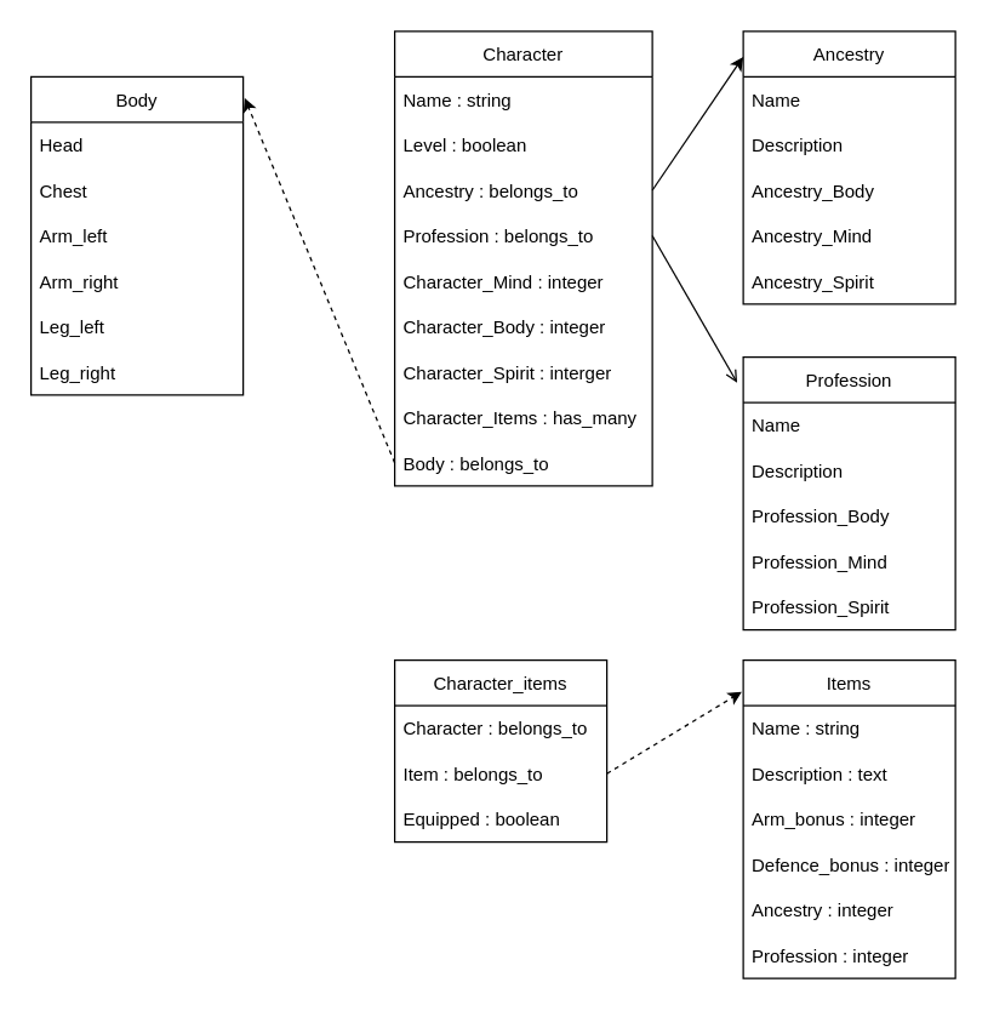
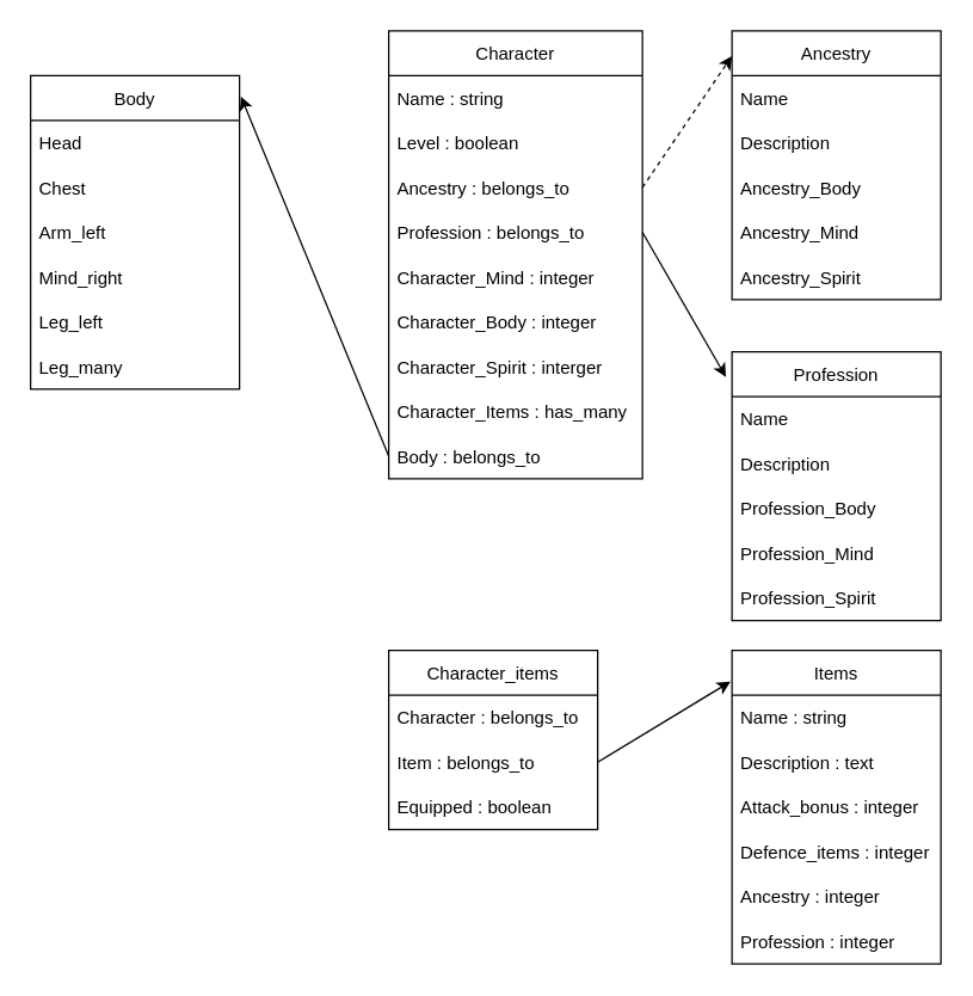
  <mxCell id="0" />
  <mxCell id="1" parent="0" />
  <mxCell id="2" value="Character" style="swimlane;fontStyle=0;childLayout=stackLayout;horizontal=1;startSize=30;horizontalStack=0;resizeParent=1;resizeParentMax=0;resizeLast=0;collapsible=1;marginBottom=0;" vertex="1" parent="1"><mxGeometry x="260" y="20" width="170" height="300" as="geometry" /></mxCell>
  <mxCell id="3" value="Name : string" style="text;strokeColor=none;fillColor=none;align=left;verticalAlign=middle;spacingLeft=4;spacingRight=4;overflow=hidden;points=[[0,0.5],[1,0.5]];portConstraint=eastwest;rotatable=0;" vertex="1" parent="2"><mxGeometry y="30" width="170" height="30" as="geometry" /></mxCell>
  <mxCell id="4" value="Level : boolean" style="text;strokeColor=none;fillColor=none;align=left;verticalAlign=middle;spacingLeft=4;spacingRight=4;overflow=hidden;points=[[0,0.5],[1,0.5]];portConstraint=eastwest;rotatable=0;" vertex="1" parent="2"><mxGeometry y="60" width="170" height="30" as="geometry" /></mxCell>
  <mxCell id="5" value="Ancestry : belongs_to" style="text;strokeColor=none;fillColor=none;align=left;verticalAlign=middle;spacingLeft=4;spacingRight=4;overflow=hidden;points=[[0,0.5],[1,0.5]];portConstraint=eastwest;rotatable=0;" vertex="1" parent="2"><mxGeometry y="90" width="170" height="30" as="geometry" /></mxCell>
  <mxCell id="6" value="Profession : belongs_to" style="text;strokeColor=none;fillColor=none;align=left;verticalAlign=middle;spacingLeft=4;spacingRight=4;overflow=hidden;points=[[0,0.5],[1,0.5]];portConstraint=eastwest;rotatable=0;" vertex="1" parent="2"><mxGeometry y="120" width="170" height="30" as="geometry" /></mxCell>
  <mxCell id="7" value="Character_Mind : integer" style="text;strokeColor=none;fillColor=none;align=left;verticalAlign=middle;spacingLeft=4;spacingRight=4;overflow=hidden;points=[[0,0.5],[1,0.5]];portConstraint=eastwest;rotatable=0;" vertex="1" parent="2"><mxGeometry y="150" width="170" height="30" as="geometry" /></mxCell>
  <mxCell id="8" value="Character_Body : integer" style="text;strokeColor=none;fillColor=none;align=left;verticalAlign=middle;spacingLeft=4;spacingRight=4;overflow=hidden;points=[[0,0.5],[1,0.5]];portConstraint=eastwest;rotatable=0;" vertex="1" parent="2"><mxGeometry y="180" width="170" height="30" as="geometry" /></mxCell>
  <mxCell id="9" value="Character_Spirit : interger" style="text;strokeColor=none;fillColor=none;align=left;verticalAlign=middle;spacingLeft=4;spacingRight=4;overflow=hidden;points=[[0,0.5],[1,0.5]];portConstraint=eastwest;rotatable=0;" vertex="1" parent="2"><mxGeometry y="210" width="170" height="30" as="geometry" /></mxCell>
  <mxCell id="10" value="Character_Items : has_many" style="text;strokeColor=none;fillColor=none;align=left;verticalAlign=middle;spacingLeft=4;spacingRight=4;overflow=hidden;points=[[0,0.5],[1,0.5]];portConstraint=eastwest;rotatable=0;" vertex="1" parent="2"><mxGeometry y="240" width="170" height="30" as="geometry" /></mxCell>
  <mxCell id="11" value="Body : belongs_to" style="text;strokeColor=none;fillColor=none;align=left;verticalAlign=middle;spacingLeft=4;spacingRight=4;overflow=hidden;points=[[0,0.5],[1,0.5]];portConstraint=eastwest;rotatable=0;" vertex="1" parent="2"><mxGeometry y="270" width="170" height="30" as="geometry" /></mxCell>
  <mxCell id="12" value="Ancestry" style="swimlane;fontStyle=0;childLayout=stackLayout;horizontal=1;startSize=30;horizontalStack=0;resizeParent=1;resizeParentMax=0;resizeLast=0;collapsible=1;marginBottom=0;" vertex="1" parent="1"><mxGeometry x="490" y="20" width="140" height="180" as="geometry" /></mxCell>
  <mxCell id="13" value="Name" style="text;strokeColor=none;fillColor=none;align=left;verticalAlign=middle;spacingLeft=4;spacingRight=4;overflow=hidden;points=[[0,0.5],[1,0.5]];portConstraint=eastwest;rotatable=0;" vertex="1" parent="12"><mxGeometry y="30" width="140" height="30" as="geometry" /></mxCell>
  <mxCell id="14" value="Description" style="text;strokeColor=none;fillColor=none;align=left;verticalAlign=middle;spacingLeft=4;spacingRight=4;overflow=hidden;points=[[0,0.5],[1,0.5]];portConstraint=eastwest;rotatable=0;" vertex="1" parent="12"><mxGeometry y="60" width="140" height="30" as="geometry" /></mxCell>
  <mxCell id="15" value="Ancestry_Body" style="text;strokeColor=none;fillColor=none;align=left;verticalAlign=middle;spacingLeft=4;spacingRight=4;overflow=hidden;points=[[0,0.5],[1,0.5]];portConstraint=eastwest;rotatable=0;" vertex="1" parent="12"><mxGeometry y="90" width="140" height="30" as="geometry" /></mxCell>
  <mxCell id="16" value="Ancestry_Mind" style="text;strokeColor=none;fillColor=none;align=left;verticalAlign=middle;spacingLeft=4;spacingRight=4;overflow=hidden;points=[[0,0.5],[1,0.5]];portConstraint=eastwest;rotatable=0;" vertex="1" parent="12"><mxGeometry y="120" width="140" height="30" as="geometry" /></mxCell>
  <mxCell id="17" value="Ancestry_Spirit" style="text;strokeColor=none;fillColor=none;align=left;verticalAlign=middle;spacingLeft=4;spacingRight=4;overflow=hidden;points=[[0,0.5],[1,0.5]];portConstraint=eastwest;rotatable=0;" vertex="1" parent="12"><mxGeometry y="150" width="140" height="30" as="geometry" /></mxCell>
  <mxCell id="18" value="Profession" style="swimlane;fontStyle=0;childLayout=stackLayout;horizontal=1;startSize=30;horizontalStack=0;resizeParent=1;resizeParentMax=0;resizeLast=0;collapsible=1;marginBottom=0;" vertex="1" parent="1"><mxGeometry x="490" y="235" width="140" height="180" as="geometry" /></mxCell>
  <mxCell id="19" value="Name" style="text;strokeColor=none;fillColor=none;align=left;verticalAlign=middle;spacingLeft=4;spacingRight=4;overflow=hidden;points=[[0,0.5],[1,0.5]];portConstraint=eastwest;rotatable=0;" vertex="1" parent="18"><mxGeometry y="30" width="140" height="30" as="geometry" /></mxCell>
  <mxCell id="20" value="Description" style="text;strokeColor=none;fillColor=none;align=left;verticalAlign=middle;spacingLeft=4;spacingRight=4;overflow=hidden;points=[[0,0.5],[1,0.5]];portConstraint=eastwest;rotatable=0;" vertex="1" parent="18"><mxGeometry y="60" width="140" height="30" as="geometry" /></mxCell>
  <mxCell id="21" value="Profession_Body" style="text;strokeColor=none;fillColor=none;align=left;verticalAlign=middle;spacingLeft=4;spacingRight=4;overflow=hidden;points=[[0,0.5],[1,0.5]];portConstraint=eastwest;rotatable=0;" vertex="1" parent="18"><mxGeometry y="90" width="140" height="30" as="geometry" /></mxCell>
  <mxCell id="22" value="Profession_Mind" style="text;strokeColor=none;fillColor=none;align=left;verticalAlign=middle;spacingLeft=4;spacingRight=4;overflow=hidden;points=[[0,0.5],[1,0.5]];portConstraint=eastwest;rotatable=0;" vertex="1" parent="18"><mxGeometry y="120" width="140" height="30" as="geometry" /></mxCell>
  <mxCell id="23" value="Profession_Spirit" style="text;strokeColor=none;fillColor=none;align=left;verticalAlign=middle;spacingLeft=4;spacingRight=4;overflow=hidden;points=[[0,0.5],[1,0.5]];portConstraint=eastwest;rotatable=0;" vertex="1" parent="18"><mxGeometry y="150" width="140" height="30" as="geometry" /></mxCell>
  <mxCell id="24" value="Items" style="swimlane;fontStyle=0;childLayout=stackLayout;horizontal=1;startSize=30;horizontalStack=0;resizeParent=1;resizeParentMax=0;resizeLast=0;collapsible=1;marginBottom=0;" vertex="1" parent="1"><mxGeometry x="490" y="435" width="140" height="210" as="geometry" /></mxCell>
  <mxCell id="25" value="Name : string" style="text;strokeColor=none;fillColor=none;align=left;verticalAlign=middle;spacingLeft=4;spacingRight=4;overflow=hidden;points=[[0,0.5],[1,0.5]];portConstraint=eastwest;rotatable=0;" vertex="1" parent="24"><mxGeometry y="30" width="140" height="30" as="geometry" /></mxCell>
  <mxCell id="26" value="Description : text" style="text;strokeColor=none;fillColor=none;align=left;verticalAlign=middle;spacingLeft=4;spacingRight=4;overflow=hidden;points=[[0,0.5],[1,0.5]];portConstraint=eastwest;rotatable=0;" vertex="1" parent="24"><mxGeometry y="60" width="140" height="30" as="geometry" /></mxCell>
- <mxCell id="27" value="Arm_bonus : integer" style="text;strokeColor=none;fillColor=none;align=left;verticalAlign=middle;spacingLeft=4;spacingRight=4;overflow=hidden;points=[[0,0.5],[1,0.5]];portConstraint=eastwest;rotatable=0;" vertex="1" parent="24"><mxGeometry y="90" width="140" height="30" as="geometry" /></mxCell>
- <mxCell id="28" value="Defence_bonus : integer" style="text;strokeColor=none;fillColor=none;align=left;verticalAlign=middle;spacingLeft=4;spacingRight=4;overflow=hidden;points=[[0,0.5],[1,0.5]];portConstraint=eastwest;rotatable=0;" vertex="1" parent="24"><mxGeometry y="120" width="140" height="30" as="geometry" /></mxCell>
+ <mxCell id="27" value="Attack_bonus : integer" style="text;strokeColor=none;fillColor=none;align=left;verticalAlign=middle;spacingLeft=4;spacingRight=4;overflow=hidden;points=[[0,0.5],[1,0.5]];portConstraint=eastwest;rotatable=0;" vertex="1" parent="24"><mxGeometry y="90" width="140" height="30" as="geometry" /></mxCell>
+ <mxCell id="28" value="Defence_items : integer" style="text;strokeColor=none;fillColor=none;align=left;verticalAlign=middle;spacingLeft=4;spacingRight=4;overflow=hidden;points=[[0,0.5],[1,0.5]];portConstraint=eastwest;rotatable=0;" vertex="1" parent="24"><mxGeometry y="120" width="140" height="30" as="geometry" /></mxCell>
  <mxCell id="29" value="Ancestry : integer" style="text;strokeColor=none;fillColor=none;align=left;verticalAlign=middle;spacingLeft=4;spacingRight=4;overflow=hidden;points=[[0,0.5],[1,0.5]];portConstraint=eastwest;rotatable=0;" vertex="1" parent="24"><mxGeometry y="150" width="140" height="30" as="geometry" /></mxCell>
  <mxCell id="30" value="Profession : integer" style="text;strokeColor=none;fillColor=none;align=left;verticalAlign=middle;spacingLeft=4;spacingRight=4;overflow=hidden;points=[[0,0.5],[1,0.5]];portConstraint=eastwest;rotatable=0;" vertex="1" parent="24"><mxGeometry y="180" width="140" height="30" as="geometry" /></mxCell>
  <mxCell id="31" value="Body" style="swimlane;fontStyle=0;childLayout=stackLayout;horizontal=1;startSize=30;horizontalStack=0;resizeParent=1;resizeParentMax=0;resizeLast=0;collapsible=1;marginBottom=0;" vertex="1" parent="1"><mxGeometry x="20" y="50" width="140" height="210" as="geometry" /></mxCell>
  <mxCell id="32" value="Head " style="text;strokeColor=none;fillColor=none;align=left;verticalAlign=middle;spacingLeft=4;spacingRight=4;overflow=hidden;points=[[0,0.5],[1,0.5]];portConstraint=eastwest;rotatable=0;" vertex="1" parent="31"><mxGeometry y="30" width="140" height="30" as="geometry" /></mxCell>
  <mxCell id="33" value="Chest" style="text;strokeColor=none;fillColor=none;align=left;verticalAlign=middle;spacingLeft=4;spacingRight=4;overflow=hidden;points=[[0,0.5],[1,0.5]];portConstraint=eastwest;rotatable=0;" vertex="1" parent="31"><mxGeometry y="60" width="140" height="30" as="geometry" /></mxCell>
  <mxCell id="34" value="Arm_left" style="text;strokeColor=none;fillColor=none;align=left;verticalAlign=middle;spacingLeft=4;spacingRight=4;overflow=hidden;points=[[0,0.5],[1,0.5]];portConstraint=eastwest;rotatable=0;" vertex="1" parent="31"><mxGeometry y="90" width="140" height="30" as="geometry" /></mxCell>
- <mxCell id="35" value="Arm_right" style="text;strokeColor=none;fillColor=none;align=left;verticalAlign=middle;spacingLeft=4;spacingRight=4;overflow=hidden;points=[[0,0.5],[1,0.5]];portConstraint=eastwest;rotatable=0;" vertex="1" parent="31"><mxGeometry y="120" width="140" height="30" as="geometry" /></mxCell>
+ <mxCell id="35" value="Mind_right" style="text;strokeColor=none;fillColor=none;align=left;verticalAlign=middle;spacingLeft=4;spacingRight=4;overflow=hidden;points=[[0,0.5],[1,0.5]];portConstraint=eastwest;rotatable=0;" vertex="1" parent="31"><mxGeometry y="120" width="140" height="30" as="geometry" /></mxCell>
  <mxCell id="36" value="Leg_left" style="text;strokeColor=none;fillColor=none;align=left;verticalAlign=middle;spacingLeft=4;spacingRight=4;overflow=hidden;points=[[0,0.5],[1,0.5]];portConstraint=eastwest;rotatable=0;" vertex="1" parent="31"><mxGeometry y="150" width="140" height="30" as="geometry" /></mxCell>
- <mxCell id="37" value="Leg_right" style="text;strokeColor=none;fillColor=none;align=left;verticalAlign=middle;spacingLeft=4;spacingRight=4;overflow=hidden;points=[[0,0.5],[1,0.5]];portConstraint=eastwest;rotatable=0;" vertex="1" parent="31"><mxGeometry y="180" width="140" height="30" as="geometry" /></mxCell>
- <mxCell id="38" style="edgeStyle=none;html=1;exitX=1;exitY=0.5;exitDx=0;exitDy=0;entryX=0;entryY=0.094;entryDx=0;entryDy=0;entryPerimeter=0;" edge="1" parent="1" source="5" target="12"><mxGeometry relative="1" as="geometry" /></mxCell>
- <mxCell id="39" style="edgeStyle=none;html=1;exitX=1;exitY=0.5;exitDx=0;exitDy=0;entryX=-0.029;entryY=0.094;entryDx=0;entryDy=0;entryPerimeter=0;endArrow=open;" edge="1" parent="1" source="6" target="18"><mxGeometry relative="1" as="geometry" /></mxCell>
+ <mxCell id="37" value="Leg_many" style="text;strokeColor=none;fillColor=none;align=left;verticalAlign=middle;spacingLeft=4;spacingRight=4;overflow=hidden;points=[[0,0.5],[1,0.5]];portConstraint=eastwest;rotatable=0;" vertex="1" parent="31"><mxGeometry y="180" width="140" height="30" as="geometry" /></mxCell>
+ <mxCell id="38" style="edgeStyle=none;html=1;exitX=1;exitY=0.5;exitDx=0;exitDy=0;entryX=0;entryY=0.094;entryDx=0;entryDy=0;entryPerimeter=0;dashed=1;" edge="1" parent="1" source="5" target="12"><mxGeometry relative="1" as="geometry" /></mxCell>
+ <mxCell id="39" style="edgeStyle=none;html=1;exitX=1;exitY=0.5;exitDx=0;exitDy=0;entryX=-0.029;entryY=0.094;entryDx=0;entryDy=0;entryPerimeter=0;" edge="1" parent="1" source="6" target="18"><mxGeometry relative="1" as="geometry" /></mxCell>
  <mxCell id="40" value="Character_items" style="swimlane;fontStyle=0;childLayout=stackLayout;horizontal=1;startSize=30;horizontalStack=0;resizeParent=1;resizeParentMax=0;resizeLast=0;collapsible=1;marginBottom=0;" vertex="1" parent="1"><mxGeometry x="260" y="435" width="140" height="120" as="geometry" /></mxCell>
  <mxCell id="41" value="Character : belongs_to" style="text;strokeColor=none;fillColor=none;align=left;verticalAlign=middle;spacingLeft=4;spacingRight=4;overflow=hidden;points=[[0,0.5],[1,0.5]];portConstraint=eastwest;rotatable=0;" vertex="1" parent="40"><mxGeometry y="30" width="140" height="30" as="geometry" /></mxCell>
  <mxCell id="42" value="Item : belongs_to" style="text;strokeColor=none;fillColor=none;align=left;verticalAlign=middle;spacingLeft=4;spacingRight=4;overflow=hidden;points=[[0,0.5],[1,0.5]];portConstraint=eastwest;rotatable=0;" vertex="1" parent="40"><mxGeometry y="60" width="140" height="30" as="geometry" /></mxCell>
  <mxCell id="43" value="Equipped : boolean" style="text;strokeColor=none;fillColor=none;align=left;verticalAlign=middle;spacingLeft=4;spacingRight=4;overflow=hidden;points=[[0,0.5],[1,0.5]];portConstraint=eastwest;rotatable=0;" vertex="1" parent="40"><mxGeometry y="90" width="140" height="30" as="geometry" /></mxCell>
- <mxCell id="44" style="edgeStyle=none;html=1;exitX=0;exitY=0.5;exitDx=0;exitDy=0;entryX=1.007;entryY=0.067;entryDx=0;entryDy=0;entryPerimeter=0;dashed=1;" edge="1" parent="1" source="11" target="31"><mxGeometry relative="1" as="geometry" /></mxCell>
- <mxCell id="45" style="edgeStyle=none;html=1;exitX=1;exitY=0.5;exitDx=0;exitDy=0;entryX=-0.007;entryY=0.1;entryDx=0;entryDy=0;entryPerimeter=0;dashed=1;" edge="1" parent="1" source="42" target="24"><mxGeometry relative="1" as="geometry" /></mxCell>
+ <mxCell id="44" style="edgeStyle=none;html=1;exitX=0;exitY=0.5;exitDx=0;exitDy=0;entryX=1.007;entryY=0.067;entryDx=0;entryDy=0;entryPerimeter=0;" edge="1" parent="1" source="11" target="31"><mxGeometry relative="1" as="geometry" /></mxCell>
+ <mxCell id="45" style="edgeStyle=none;html=1;exitX=1;exitY=0.5;exitDx=0;exitDy=0;entryX=-0.007;entryY=0.1;entryDx=0;entryDy=0;entryPerimeter=0;" edge="1" parent="1" source="42" target="24"><mxGeometry relative="1" as="geometry" /></mxCell>
